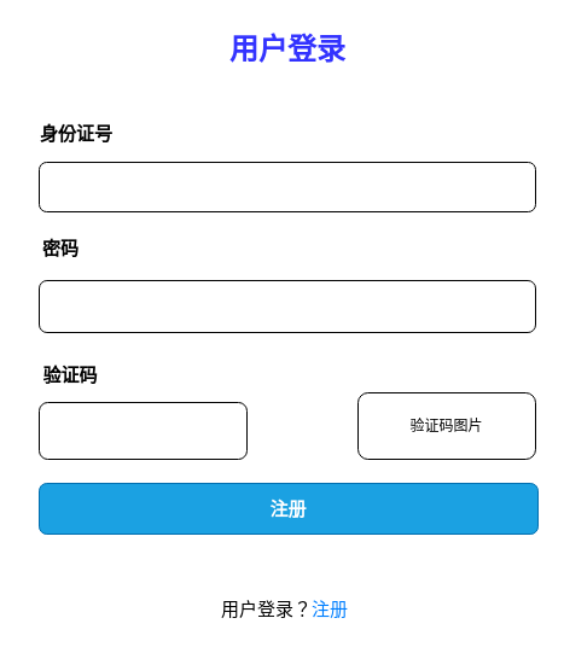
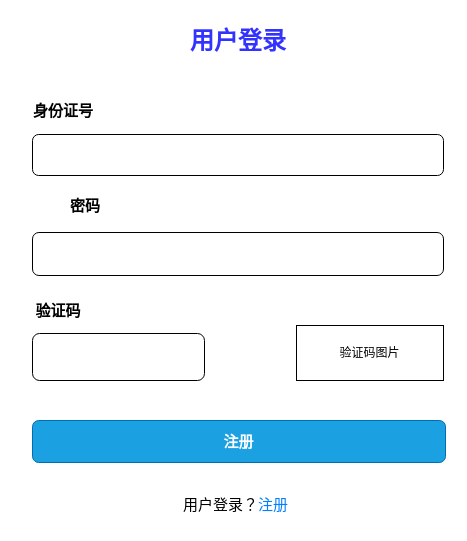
  <mxCell id="0" />
  <mxCell id="1" parent="0" />
  <mxCell id="2" value="&lt;b&gt;&lt;font style=&quot;font-size: 24px;&quot;&gt;用户登录&lt;/font&gt;&lt;/b&gt;" style="text;html=1;align=center;verticalAlign=middle;whiteSpace=wrap;rounded=0;fontColor=#3333FF;" vertex="1" parent="1"><mxGeometry x="171" y="20" width="134" height="42" as="geometry" /></mxCell>
  <mxCell id="3" value="&lt;b&gt;&lt;font style=&quot;font-size: 15px;&quot;&gt;身份证号&lt;/font&gt;&lt;/b&gt;" style="text;html=1;strokeColor=none;fillColor=none;align=center;verticalAlign=middle;whiteSpace=wrap;rounded=0;" vertex="1" parent="1"><mxGeometry x="26" y="95" width="74" height="30" as="geometry" /></mxCell>
  <mxCell id="4" value="" style="rounded=1;whiteSpace=wrap;html=1;" vertex="1" parent="1"><mxGeometry x="32" y="134" width="411" height="41" as="geometry" /></mxCell>
- <mxCell id="5" value="&lt;b&gt;&lt;font style=&quot;font-size: 15px;&quot;&gt;密码&lt;/font&gt;&lt;/b&gt;" style="text;html=1;strokeColor=none;fillColor=none;align=center;verticalAlign=middle;whiteSpace=wrap;rounded=0;" vertex="1" parent="1"><mxGeometry x="20" y="190" width="60" height="30" as="geometry" /></mxCell>
+ <mxCell id="5" value="&lt;b&gt;&lt;font style=&quot;font-size: 15px;&quot;&gt;密码&lt;/font&gt;&lt;/b&gt;" style="text;html=1;strokeColor=none;fillColor=none;align=center;verticalAlign=middle;whiteSpace=wrap;rounded=0;" vertex="1" parent="1"><mxGeometry x="55" y="190" width="60" height="30" as="geometry" /></mxCell>
  <mxCell id="6" value="" style="rounded=1;whiteSpace=wrap;html=1;" vertex="1" parent="1"><mxGeometry x="32" y="232" width="411" height="43" as="geometry" /></mxCell>
  <mxCell id="7" value="&lt;b&gt;&lt;font style=&quot;font-size: 15px;&quot;&gt;验证码&lt;/font&gt;&lt;/b&gt;" style="text;html=1;strokeColor=none;fillColor=none;align=center;verticalAlign=middle;whiteSpace=wrap;rounded=0;" vertex="1" parent="1"><mxGeometry x="28" y="295" width="60" height="30" as="geometry" /></mxCell>
  <mxCell id="8" value="" style="rounded=1;whiteSpace=wrap;html=1;" vertex="1" parent="1"><mxGeometry x="32" y="333" width="172" height="47" as="geometry" /></mxCell>
- <mxCell id="9" value="验证码图片" style="whiteSpace=wrap;html=1;rounded=1;" vertex="1" parent="1"><mxGeometry x="296" y="325" width="147" height="55" as="geometry" /></mxCell>
- <mxCell id="10" value="&lt;b&gt;&lt;font style=&quot;font-size: 15px;&quot;&gt;注册&lt;/font&gt;&lt;/b&gt;" style="rounded=1;whiteSpace=wrap;html=1;fillColor=#1ba1e2;strokeColor=#006EAF;fontColor=#ffffff;" vertex="1" parent="1"><mxGeometry x="32" y="400" width="413" height="42" as="geometry" /></mxCell>
+ <mxCell id="9" value="验证码图片" style="rounded=0;whiteSpace=wrap;html=1;" vertex="1" parent="1"><mxGeometry x="296" y="325" width="147" height="55" as="geometry" /></mxCell>
+ <mxCell id="10" value="&lt;b&gt;&lt;font style=&quot;font-size: 15px;&quot;&gt;注册&lt;/font&gt;&lt;/b&gt;" style="rounded=1;whiteSpace=wrap;html=1;fillColor=#1ba1e2;strokeColor=#006EAF;fontColor=#ffffff;" vertex="1" parent="1"><mxGeometry x="32" y="420" width="413" height="42" as="geometry" /></mxCell>
  <mxCell id="11" value="&lt;span style=&quot;font-size: 15px;&quot;&gt;用户登录？&lt;font style=&quot;&quot; color=&quot;#007fff&quot;&gt;注册&lt;/font&gt;&lt;/span&gt;" style="text;html=1;align=center;verticalAlign=middle;resizable=0;points=[];autosize=1;strokeColor=none;fillColor=none;" vertex="1" parent="1"><mxGeometry x="173" y="489" width="123" height="30" as="geometry" /></mxCell>
